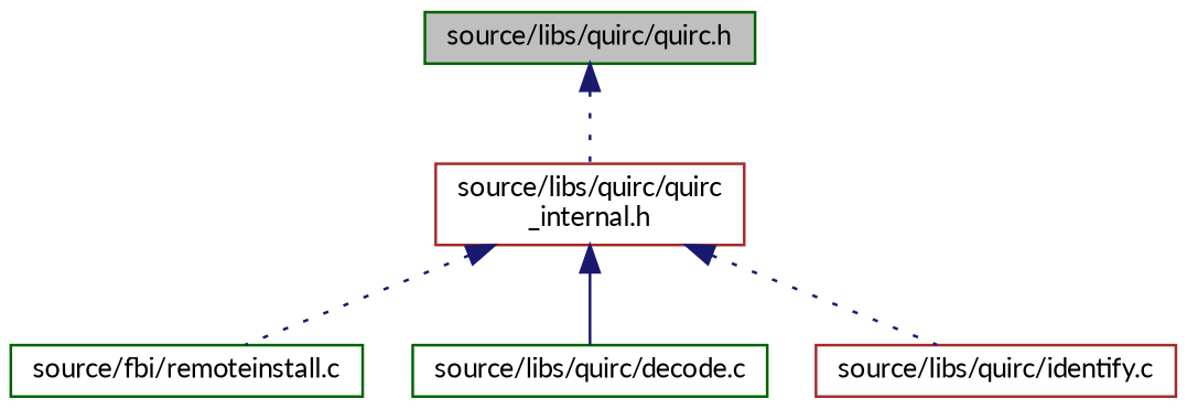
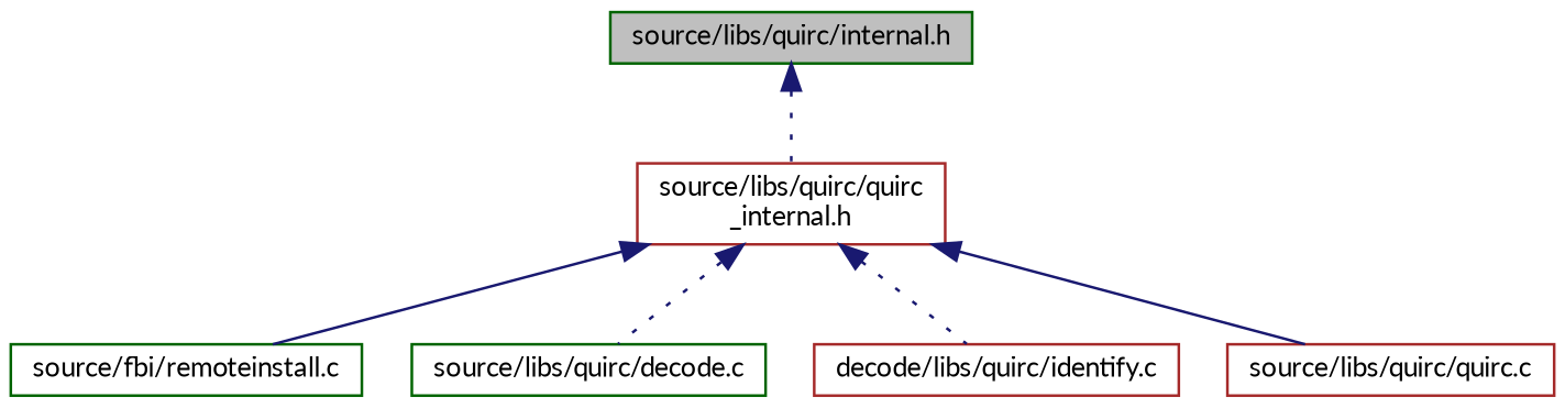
  digraph {
    fontname=Lato
    node [color=darkgreen fillcolor=white fontname=Lato fontsize=10 shape=record style=filled]
    edge [color=midnightblue dir=back fontname=Lato fontsize=10 labelfontname=Helvetica labelfontsize=10 style=dotted]
-   n1 [fillcolor=grey75 fontcolor=black height=0.2 label="source/libs/quirc/quirc.h" width=0.4]
+   n1 [fillcolor=grey75 fontcolor=black height=0.2 label="source/libs/quirc/internal.h" width=0.4]
    n2 [color=brown height=0.2 label="source/libs/quirc/quirc\l_internal.h" width=0.4]
    n3 [height=0.2 label="source/fbi/remoteinstall.c" width=0.4]
    n4 [height=0.2 label="source/libs/quirc/decode.c" width=0.4]
-   n5 [color=brown height=0.2 label="source/libs/quirc/identify.c" width=0.4]
+   n5 [color=brown height=0.2 label="decode/libs/quirc/identify.c" width=0.4]
+   n6 [color=brown height=0.2 label="source/libs/quirc/quirc.c" width=0.4]
    n1 -> n2
-   n2 -> n3
-   n2 -> n4 [style=solid]
+   n2 -> n3 [style=solid]
+   n2 -> n4
    n2 -> n5
+   n2 -> n6 [style=solid]
  }
